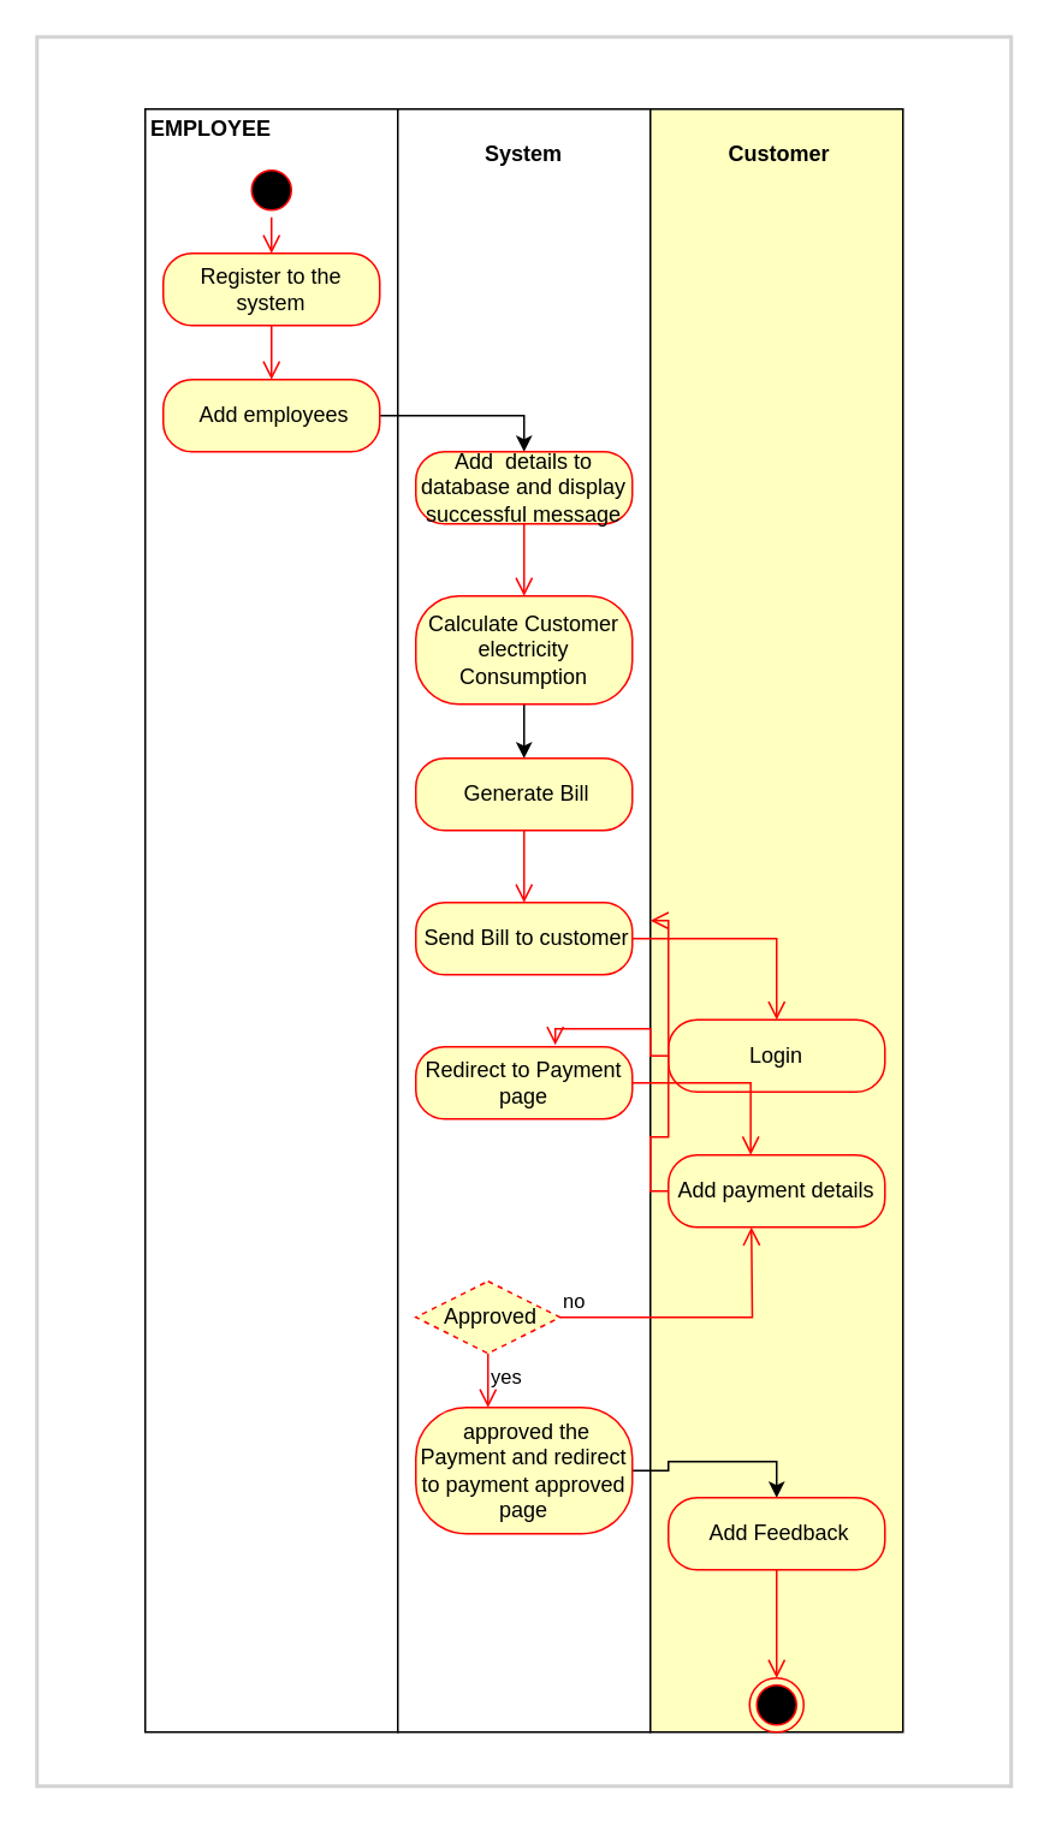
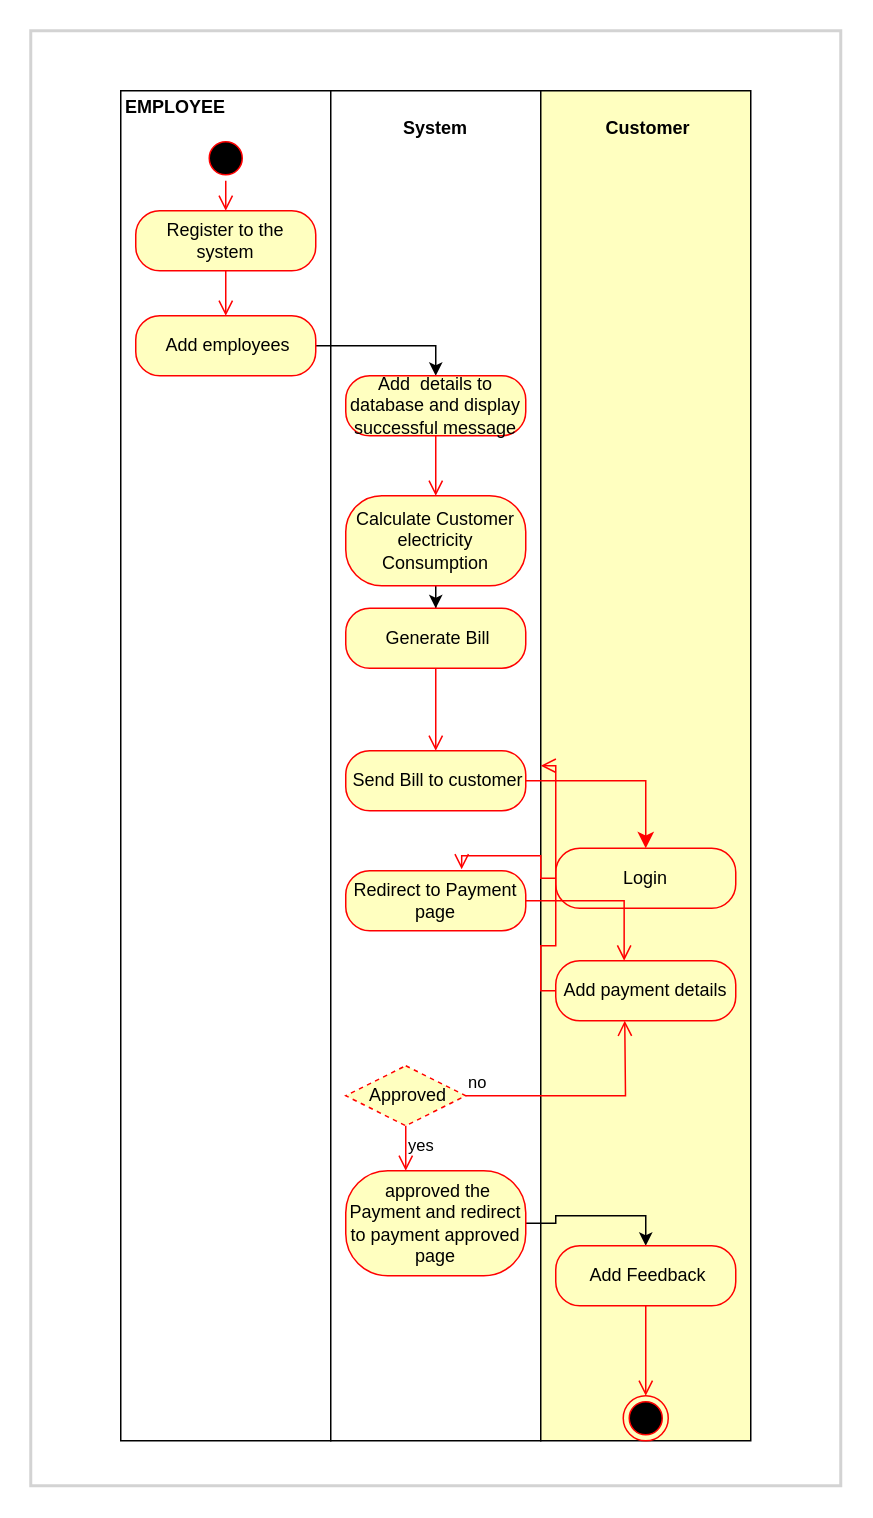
  <mxCell id="0" />
  <mxCell id="1" parent="0" />
  <mxCell id="2" value="&lt;p style=&quot;margin: 0px ; margin-top: 4px ; text-align: center&quot;&gt;&lt;/p&gt;&lt;div style=&quot;height: 2px&quot;&gt;&lt;b&gt;&amp;nbsp;EMPLOYEE&lt;/b&gt;&lt;/div&gt;" style="verticalAlign=top;align=left;overflow=fill;fontSize=12;fontFamily=Helvetica;html=1;" vertex="1" parent="1"><mxGeometry x="80" y="60" width="140" height="900" as="geometry" /></mxCell>
  <mxCell id="3" value="&lt;p style=&quot;margin: 0px ; margin-top: 4px ; text-align: center&quot;&gt;&lt;br&gt;&lt;b&gt;&amp;nbsp;System&amp;nbsp;&lt;/b&gt;&lt;/p&gt;" style="verticalAlign=top;align=left;overflow=fill;fontSize=12;fontFamily=Helvetica;html=1;" vertex="1" parent="1"><mxGeometry x="220" y="60" width="140" height="900" as="geometry" /></mxCell>
  <mxCell id="4" value="&lt;p style=&quot;margin: 0px ; margin-top: 4px ; text-align: center&quot;&gt;&lt;br&gt;&lt;b&gt;&amp;nbsp;Customer&lt;/b&gt;&lt;/p&gt;" style="verticalAlign=top;align=left;overflow=fill;fontSize=12;fontFamily=Helvetica;html=1;fillColor=#ffffc0;" vertex="1" parent="1"><mxGeometry x="360" y="60" width="140" height="900" as="geometry" /></mxCell>
  <mxCell id="5" value="" style="ellipse;html=1;shape=startState;fillColor=#000000;strokeColor=#ff0000;" vertex="1" parent="1"><mxGeometry x="135" y="90" width="30" height="30" as="geometry" /></mxCell>
  <mxCell id="6" value="" style="edgeStyle=orthogonalEdgeStyle;html=1;verticalAlign=bottom;endArrow=open;endSize=8;strokeColor=#ff0000;rounded=0;" edge="1" source="5" parent="1"><mxGeometry relative="1" as="geometry"><mxPoint x="150" y="140" as="targetPoint" /></mxGeometry></mxCell>
  <mxCell id="7" value="Register to the system" style="rounded=1;whiteSpace=wrap;html=1;arcSize=40;fontColor=#000000;fillColor=#ffffc0;strokeColor=#ff0000;" vertex="1" parent="1"><mxGeometry x="90" y="140" width="120" height="40" as="geometry" /></mxCell>
  <mxCell id="8" value="" style="edgeStyle=orthogonalEdgeStyle;html=1;verticalAlign=bottom;endArrow=open;endSize=8;strokeColor=#ff0000;rounded=0;" edge="1" source="7" parent="1"><mxGeometry relative="1" as="geometry"><mxPoint x="150" y="210" as="targetPoint" /></mxGeometry></mxCell>
  <mxCell id="9" value="" style="edgeStyle=orthogonalEdgeStyle;rounded=0;orthogonalLoop=1;jettySize=auto;html=1;entryX=0.5;entryY=0;entryDx=0;entryDy=0;" edge="1" parent="1" source="10" target="11"><mxGeometry relative="1" as="geometry" /></mxCell>
  <mxCell id="10" value="&amp;nbsp;Add employees" style="rounded=1;whiteSpace=wrap;html=1;arcSize=40;fontColor=#000000;fillColor=#ffffc0;strokeColor=#ff0000;" vertex="1" parent="1"><mxGeometry x="90" y="210" width="120" height="40" as="geometry" /></mxCell>
  <mxCell id="11" value="Add&amp;nbsp; details to database and display successful message" style="rounded=1;whiteSpace=wrap;html=1;arcSize=40;fontColor=#000000;fillColor=#ffffc0;strokeColor=#ff0000;" vertex="1" parent="1"><mxGeometry x="230" y="250" width="120" height="40" as="geometry" /></mxCell>
  <mxCell id="12" value="" style="edgeStyle=orthogonalEdgeStyle;html=1;verticalAlign=bottom;endArrow=open;endSize=8;strokeColor=#ff0000;rounded=0;" edge="1" source="11" parent="1" target="14"><mxGeometry relative="1" as="geometry"><mxPoint x="290" y="310" as="targetPoint" /></mxGeometry></mxCell>
  <mxCell id="13" value="" style="edgeStyle=orthogonalEdgeStyle;rounded=0;orthogonalLoop=1;jettySize=auto;html=1;" edge="1" parent="1" source="14" target="15"><mxGeometry relative="1" as="geometry" /></mxCell>
  <mxCell id="14" value="Calculate Customer electricity Consumption" style="rounded=1;whiteSpace=wrap;html=1;arcSize=40;fontColor=#000000;fillColor=#ffffc0;strokeColor=#ff0000;" vertex="1" parent="1"><mxGeometry x="230" y="330" width="120" height="60" as="geometry" /></mxCell>
- <mxCell id="15" value="&amp;nbsp;Generate Bill" style="rounded=1;whiteSpace=wrap;html=1;arcSize=40;fontColor=#000000;fillColor=#ffffc0;strokeColor=#ff0000;" vertex="1" parent="1"><mxGeometry x="230" y="420" width="120" height="40" as="geometry" /></mxCell>
+ <mxCell id="15" value="&amp;nbsp;Generate Bill" style="rounded=1;whiteSpace=wrap;html=1;arcSize=40;fontColor=#000000;fillColor=#ffffc0;strokeColor=#ff0000;" vertex="1" parent="1"><mxGeometry x="230" y="405" width="120" height="40" as="geometry" /></mxCell>
  <mxCell id="16" value="" style="edgeStyle=orthogonalEdgeStyle;html=1;verticalAlign=bottom;endArrow=open;endSize=8;strokeColor=#ff0000;rounded=0;" edge="1" source="15" parent="1"><mxGeometry relative="1" as="geometry"><mxPoint x="290" y="500" as="targetPoint" /></mxGeometry></mxCell>
  <mxCell id="17" value="&amp;nbsp;Send Bill to customer" style="rounded=1;whiteSpace=wrap;html=1;arcSize=40;fontColor=#000000;fillColor=#ffffc0;strokeColor=#ff0000;" vertex="1" parent="1"><mxGeometry x="230" y="500" width="120" height="40" as="geometry" /></mxCell>
- <mxCell id="18" value="" style="edgeStyle=orthogonalEdgeStyle;html=1;verticalAlign=bottom;endArrow=open;endSize=8;strokeColor=#ff0000;rounded=0;entryX=0.5;entryY=0;entryDx=0;entryDy=0;" edge="1" source="17" parent="1" target="19"><mxGeometry relative="1" as="geometry"><mxPoint x="290" y="570" as="targetPoint" /></mxGeometry></mxCell>
+ <mxCell id="18" value="" style="edgeStyle=orthogonalEdgeStyle;html=1;verticalAlign=bottom;endArrow=classic;endSize=8;strokeColor=#ff0000;rounded=0;entryX=0.5;entryY=0;entryDx=0;entryDy=0;" edge="1" source="17" parent="1" target="19"><mxGeometry relative="1" as="geometry"><mxPoint x="290" y="570" as="targetPoint" /></mxGeometry></mxCell>
  <mxCell id="19" value="Login" style="rounded=1;whiteSpace=wrap;html=1;arcSize=40;fontColor=#000000;fillColor=#ffffc0;strokeColor=#ff0000;" vertex="1" parent="1"><mxGeometry x="370" y="565" width="120" height="40" as="geometry" /></mxCell>
  <mxCell id="20" value="" style="edgeStyle=orthogonalEdgeStyle;html=1;verticalAlign=bottom;endArrow=open;endSize=8;strokeColor=#ff0000;rounded=0;entryX=0.644;entryY=-0.023;entryDx=0;entryDy=0;entryPerimeter=0;" edge="1" source="19" parent="1" target="21"><mxGeometry relative="1" as="geometry"><mxPoint x="430" y="660" as="targetPoint" /></mxGeometry></mxCell>
  <mxCell id="21" value="Redirect to Payment page" style="rounded=1;whiteSpace=wrap;html=1;arcSize=40;fontColor=#000000;fillColor=#ffffc0;strokeColor=#ff0000;" vertex="1" parent="1"><mxGeometry x="230" y="580" width="120" height="40" as="geometry" /></mxCell>
  <mxCell id="22" value="" style="edgeStyle=orthogonalEdgeStyle;html=1;verticalAlign=bottom;endArrow=open;endSize=8;strokeColor=#ff0000;rounded=0;entryX=0.38;entryY=-0.002;entryDx=0;entryDy=0;entryPerimeter=0;" edge="1" source="21" parent="1" target="23"><mxGeometry relative="1" as="geometry"><mxPoint x="290" y="650" as="targetPoint" /></mxGeometry></mxCell>
  <mxCell id="23" value="Add payment details" style="rounded=1;whiteSpace=wrap;html=1;arcSize=40;fontColor=#000000;fillColor=#ffffc0;strokeColor=#ff0000;" vertex="1" parent="1"><mxGeometry x="370" y="640" width="120" height="40" as="geometry" /></mxCell>
  <mxCell id="24" value="" style="edgeStyle=orthogonalEdgeStyle;html=1;verticalAlign=bottom;endArrow=open;endSize=8;strokeColor=#ff0000;rounded=0;" edge="1" source="23" parent="1" target="3"><mxGeometry relative="1" as="geometry"><mxPoint x="430" y="710" as="targetPoint" /></mxGeometry></mxCell>
  <mxCell id="25" value="" style="edgeStyle=orthogonalEdgeStyle;rounded=0;orthogonalLoop=1;jettySize=auto;html=1;entryX=0.5;entryY=0;entryDx=0;entryDy=0;" edge="1" parent="1" source="26" target="30"><mxGeometry relative="1" as="geometry" /></mxCell>
  <mxCell id="26" value="&amp;nbsp;approved the Payment and redirect to payment approved page" style="rounded=1;whiteSpace=wrap;html=1;arcSize=40;fontColor=#000000;fillColor=#ffffc0;strokeColor=#ff0000;" vertex="1" parent="1"><mxGeometry x="230" y="780" width="120" height="70" as="geometry" /></mxCell>
  <mxCell id="27" value="&amp;nbsp;Approved" style="rhombus;whiteSpace=wrap;html=1;fillColor=#ffffc0;strokeColor=#ff0000;dashed=1;" vertex="1" parent="1"><mxGeometry x="230" y="710" width="80" height="40" as="geometry" /></mxCell>
  <mxCell id="28" value="no" style="edgeStyle=orthogonalEdgeStyle;html=1;align=left;verticalAlign=bottom;endArrow=open;endSize=8;strokeColor=#ff0000;rounded=0;" edge="1" source="27" parent="1"><mxGeometry x="-1" relative="1" as="geometry"><mxPoint x="416" y="680" as="targetPoint" /></mxGeometry></mxCell>
  <mxCell id="29" value="yes" style="edgeStyle=orthogonalEdgeStyle;html=1;align=left;verticalAlign=top;endArrow=open;endSize=8;strokeColor=#ff0000;rounded=0;" edge="1" source="27" parent="1"><mxGeometry x="-1" relative="1" as="geometry"><mxPoint x="270" y="780" as="targetPoint" /></mxGeometry></mxCell>
  <mxCell id="30" value="&amp;nbsp;Add Feedback" style="rounded=1;whiteSpace=wrap;html=1;arcSize=40;fontColor=#000000;fillColor=#ffffc0;strokeColor=#ff0000;" vertex="1" parent="1"><mxGeometry x="370" y="830" width="120" height="40" as="geometry" /></mxCell>
  <mxCell id="31" value="" style="edgeStyle=orthogonalEdgeStyle;html=1;verticalAlign=bottom;endArrow=open;endSize=8;strokeColor=#ff0000;rounded=0;" edge="1" source="30" parent="1"><mxGeometry relative="1" as="geometry"><mxPoint x="430" y="930" as="targetPoint" /></mxGeometry></mxCell>
  <mxCell id="32" value="" style="ellipse;html=1;shape=endState;fillColor=#000000;strokeColor=#ff0000;" vertex="1" parent="1"><mxGeometry x="415" y="930" width="30" height="30" as="geometry" /></mxCell>
  <mxCell id="33" value="" style="rounded=0;whiteSpace=wrap;html=1;fillColor=none;strokeColor=#d3d3d3;strokeWidth=2;" vertex="1" parent="1"><mxGeometry x="20" y="20" width="540" height="970" as="geometry" /></mxCell>
